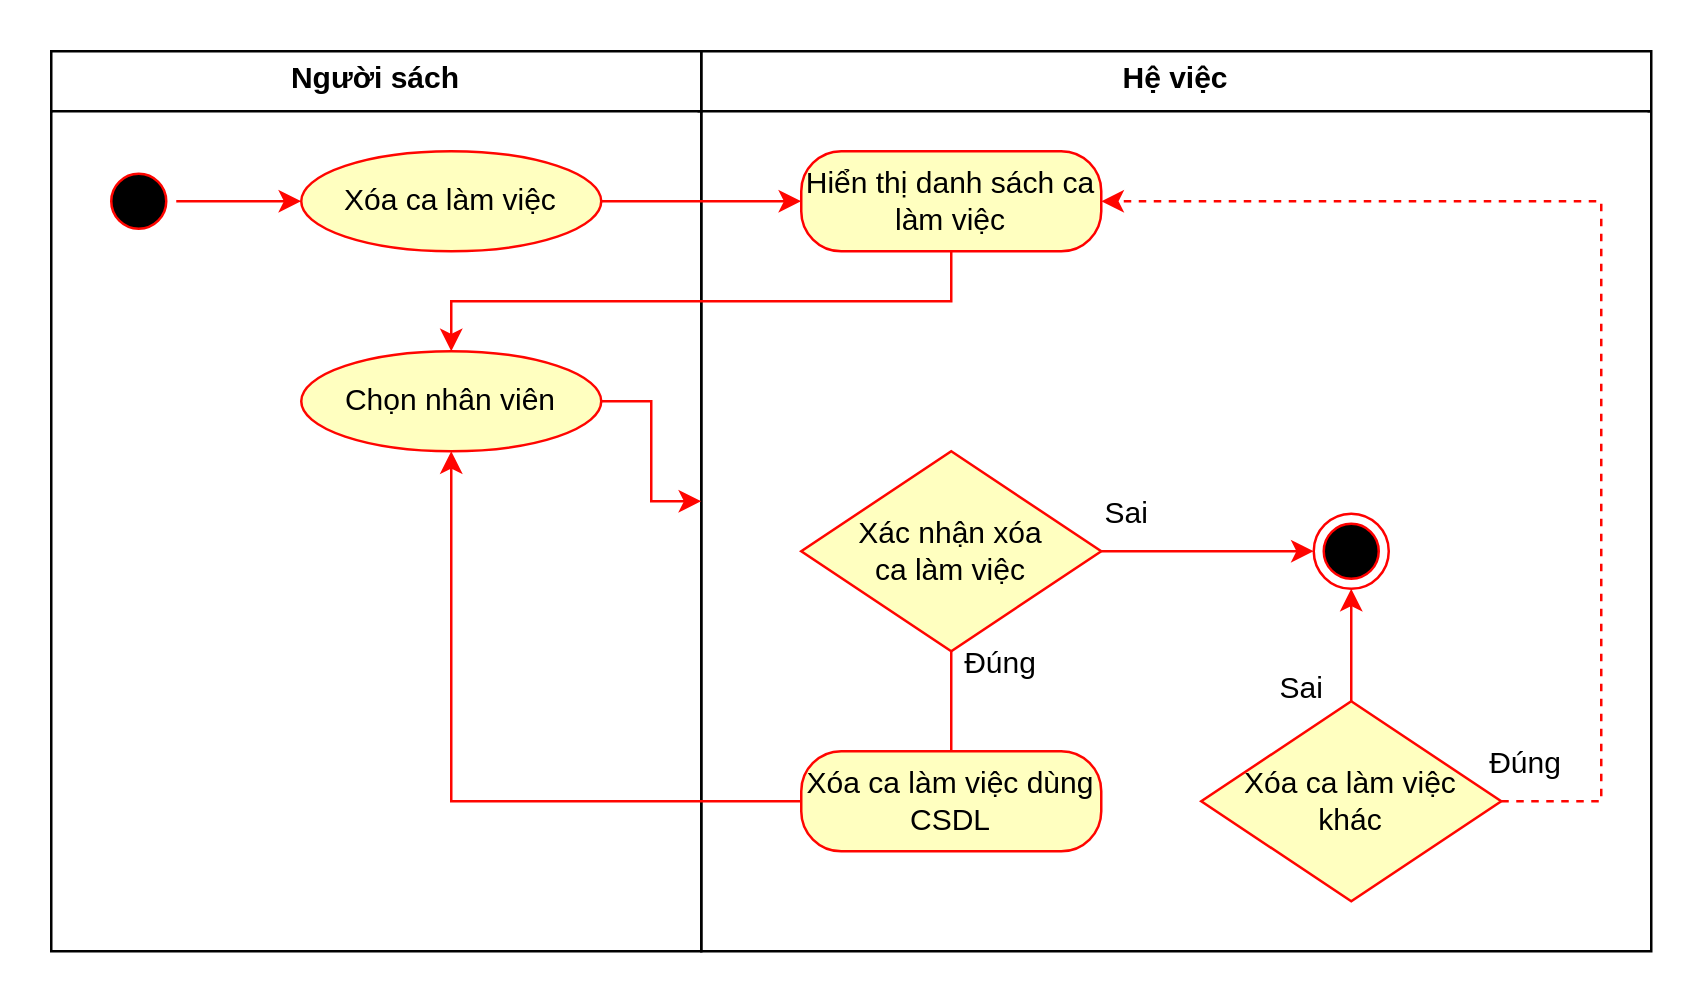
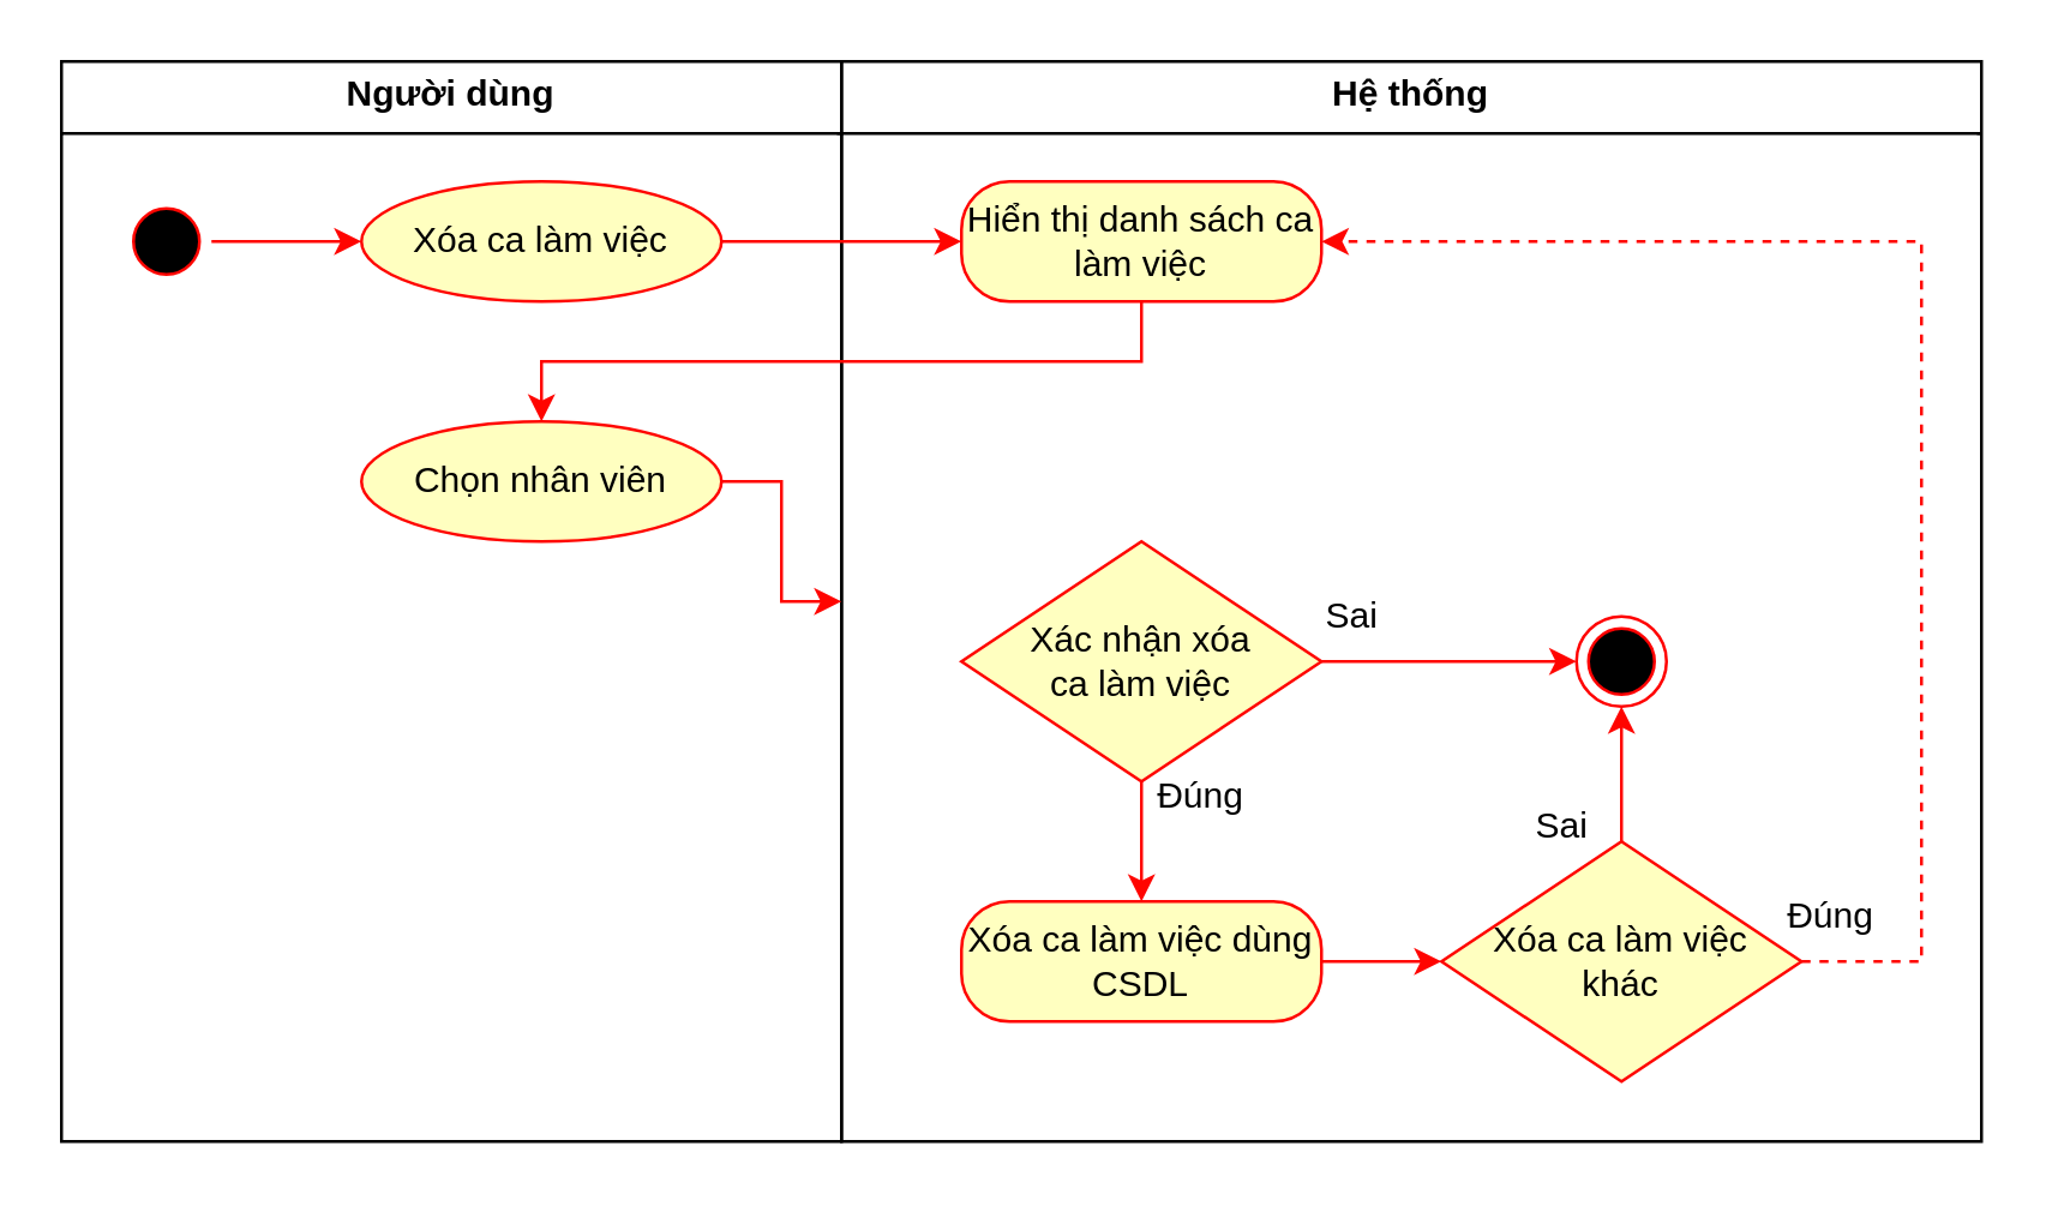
  <mxCell id="0" />
  <mxCell id="1" parent="0" />
- <mxCell id="2" value="&lt;p style=&quot;margin:0px;margin-top:4px;text-align:center;&quot;&gt;&lt;b&gt;Hệ việc&lt;/b&gt;&lt;/p&gt;&lt;hr size=&quot;1&quot; style=&quot;border-style:solid;&quot;&gt;&lt;div style=&quot;height:2px;&quot;&gt;&lt;/div&gt;" style="verticalAlign=top;align=left;overflow=fill;html=1;whiteSpace=wrap;" vertex="1" parent="1"><mxGeometry x="280" width="380" height="360" as="geometry" y="20" /></mxCell>
- <mxCell id="3" value="&lt;p style=&quot;margin:0px;margin-top:4px;text-align:center;&quot;&gt;&lt;b&gt;Người sách&lt;/b&gt;&lt;/p&gt;&lt;hr size=&quot;1&quot; style=&quot;border-style:solid;&quot;&gt;&lt;div style=&quot;height:2px;&quot;&gt;&lt;/div&gt;" style="verticalAlign=top;align=left;overflow=fill;html=1;whiteSpace=wrap;" vertex="1" parent="1"><mxGeometry width="260" height="360" as="geometry" x="20" y="20" /></mxCell>
+ <mxCell id="2" value="&lt;p style=&quot;margin:0px;margin-top:4px;text-align:center;&quot;&gt;&lt;b&gt;Hệ thống&lt;/b&gt;&lt;/p&gt;&lt;hr size=&quot;1&quot; style=&quot;border-style:solid;&quot;&gt;&lt;div style=&quot;height:2px;&quot;&gt;&lt;/div&gt;" style="verticalAlign=top;align=left;overflow=fill;html=1;whiteSpace=wrap;" vertex="1" parent="1"><mxGeometry x="280" width="380" height="360" as="geometry" y="20" /></mxCell>
+ <mxCell id="3" value="&lt;p style=&quot;margin:0px;margin-top:4px;text-align:center;&quot;&gt;&lt;b&gt;Người dùng&lt;/b&gt;&lt;/p&gt;&lt;hr size=&quot;1&quot; style=&quot;border-style:solid;&quot;&gt;&lt;div style=&quot;height:2px;&quot;&gt;&lt;/div&gt;" style="verticalAlign=top;align=left;overflow=fill;html=1;whiteSpace=wrap;" vertex="1" parent="1"><mxGeometry width="260" height="360" as="geometry" x="20" y="20" /></mxCell>
  <mxCell id="4" value="" style="ellipse;html=1;shape=startState;fillColor=#000000;strokeColor=#FF0500;" vertex="1" parent="1"><mxGeometry x="40" y="65" width="30" height="30" as="geometry" /></mxCell>
  <mxCell id="5" value="" style="edgeStyle=orthogonalEdgeStyle;rounded=0;orthogonalLoop=1;jettySize=auto;html=1;strokeColor=#FF0500;" edge="1" parent="1" source="4" target="7"><mxGeometry relative="1" as="geometry" /></mxCell>
  <mxCell id="6" value="" style="edgeStyle=orthogonalEdgeStyle;rounded=0;orthogonalLoop=1;jettySize=auto;html=1;strokeColor=#FF0500;" edge="1" parent="1" source="7"><mxGeometry relative="1" as="geometry"><mxPoint x="320" y="80" as="targetPoint" /></mxGeometry></mxCell>
  <mxCell id="7" value="Xóa ca làm việc" style="ellipse;whiteSpace=wrap;html=1;arcSize=40;fontColor=#000000;fillColor=#ffffc0;strokeColor=#FF0500;" vertex="1" parent="1"><mxGeometry x="120" y="60" width="120" height="40" as="geometry" /></mxCell>
  <mxCell id="8" style="edgeStyle=orthogonalEdgeStyle;rounded=0;orthogonalLoop=1;jettySize=auto;html=1;entryX=0.5;entryY=0;entryDx=0;entryDy=0;strokeColor=#FF0500;" edge="1" parent="1" target="10"><mxGeometry relative="1" as="geometry"><Array as="points"><mxPoint x="380" y="120" /><mxPoint x="180" y="120" /></Array><mxPoint x="380" y="100" as="sourcePoint" /></mxGeometry></mxCell>
  <mxCell id="9" style="edgeStyle=orthogonalEdgeStyle;rounded=0;orthogonalLoop=1;jettySize=auto;html=1;strokeColor=#FF0500;" edge="1" parent="1" source="10" target="2"><mxGeometry relative="1" as="geometry" /></mxCell>
  <mxCell id="10" value="Chọn nhân viên" style="ellipse;whiteSpace=wrap;html=1;arcSize=40;fontColor=#000000;fillColor=#ffffc0;strokeColor=#FF0500;" vertex="1" parent="1"><mxGeometry x="120" y="140" width="120" height="40" as="geometry" /></mxCell>
  <mxCell id="11" value="Hiển thị danh sách ca làm việc" style="rounded=1;whiteSpace=wrap;html=1;arcSize=40;fontColor=#000000;fillColor=#ffffc0;strokeColor=#ff0000;" vertex="1" parent="1"><mxGeometry x="320" y="60" width="120" height="40" as="geometry" /></mxCell>
- <mxCell id="12" value="" style="edgeStyle=orthogonalEdgeStyle;rounded=0;orthogonalLoop=1;jettySize=auto;html=1;strokeColor=#FF0500;endArrow=none;" edge="1" parent="1" source="14" target="16"><mxGeometry relative="1" as="geometry" /></mxCell>
+ <mxCell id="12" value="" style="edgeStyle=orthogonalEdgeStyle;rounded=0;orthogonalLoop=1;jettySize=auto;html=1;strokeColor=#FF0500;" edge="1" parent="1" source="14" target="16"><mxGeometry relative="1" as="geometry" /></mxCell>
  <mxCell id="13" value="" style="edgeStyle=orthogonalEdgeStyle;rounded=0;orthogonalLoop=1;jettySize=auto;html=1;strokeColor=#FF0500;" edge="1" parent="1" source="14" target="20"><mxGeometry relative="1" as="geometry" /></mxCell>
  <mxCell id="14" value="Xác nhận xóa&lt;br&gt;&lt;div&gt;ca làm việc&lt;/div&gt;" style="rhombus;whiteSpace=wrap;html=1;fontColor=#000000;fillColor=#ffffc0;strokeColor=#FF0500;" vertex="1" parent="1"><mxGeometry x="320" y="180" width="120" height="80" as="geometry" /></mxCell>
- <mxCell id="15" value="" style="edgeStyle=orthogonalEdgeStyle;rounded=0;orthogonalLoop=1;jettySize=auto;html=1;strokeColor=#FF0500;" edge="1" parent="1" source="16" target="10"><mxGeometry relative="1" as="geometry" /></mxCell>
+ <mxCell id="15" value="" style="edgeStyle=orthogonalEdgeStyle;rounded=0;orthogonalLoop=1;jettySize=auto;html=1;strokeColor=#FF0500;" edge="1" parent="1" source="16" target="19"><mxGeometry relative="1" as="geometry" /></mxCell>
  <mxCell id="16" value="Xóa ca làm việc dùng CSDL" style="rounded=1;whiteSpace=wrap;html=1;arcSize=40;fontColor=#000000;fillColor=#ffffc0;strokeColor=#FF0500;" vertex="1" parent="1"><mxGeometry x="320" y="300" width="120" height="40" as="geometry" /></mxCell>
  <mxCell id="17" value="" style="edgeStyle=orthogonalEdgeStyle;rounded=0;orthogonalLoop=1;jettySize=auto;html=1;strokeColor=#FF0500;" edge="1" parent="1" source="19" target="20"><mxGeometry relative="1" as="geometry" /></mxCell>
  <mxCell id="18" style="edgeStyle=orthogonalEdgeStyle;rounded=0;orthogonalLoop=1;jettySize=auto;html=1;entryX=1;entryY=0.5;entryDx=0;entryDy=0;strokeColor=#FF0500;dashed=1;" edge="1" parent="1" source="19" target="11"><mxGeometry relative="1" as="geometry"><Array as="points"><mxPoint x="640" y="320" /><mxPoint x="640" y="80" /></Array><mxPoint x="600" y="80" as="targetPoint" /></mxGeometry></mxCell>
  <mxCell id="19" value="Xóa ca làm việc&lt;div&gt;khác&lt;/div&gt;" style="rhombus;whiteSpace=wrap;html=1;fontColor=#000000;fillColor=#ffffc0;strokeColor=#FF0500;" vertex="1" parent="1"><mxGeometry x="480" y="280" width="120" height="80" as="geometry" /></mxCell>
  <mxCell id="20" value="" style="ellipse;html=1;shape=endState;fillColor=#000000;strokeColor=#ff0000;" vertex="1" parent="1"><mxGeometry x="525" y="205" width="30" height="30" as="geometry" /></mxCell>
  <mxCell id="21" value="Đúng" style="text;html=1;align=center;verticalAlign=middle;whiteSpace=wrap;rounded=0;fontFamily=Helvetica;fontSize=12;fontColor=#000000;" vertex="1" parent="1"><mxGeometry x="370" y="250" width="60" height="30" as="geometry" /></mxCell>
  <mxCell id="22" value="Đúng" style="text;html=1;align=center;verticalAlign=middle;whiteSpace=wrap;rounded=0;fontFamily=Helvetica;fontSize=12;fontColor=#000000;" vertex="1" parent="1"><mxGeometry x="580" y="290" width="60" height="30" as="geometry" /></mxCell>
  <mxCell id="23" value="Sai" style="text;html=1;align=center;verticalAlign=middle;resizable=0;points=[];autosize=1;strokeColor=none;fillColor=none;" vertex="1" parent="1"><mxGeometry x="430" y="190" width="40" height="30" as="geometry" /></mxCell>
  <mxCell id="24" value="Sai" style="text;html=1;align=center;verticalAlign=middle;resizable=0;points=[];autosize=1;strokeColor=none;fillColor=none;" vertex="1" parent="1"><mxGeometry x="500" y="260" width="40" height="30" as="geometry" /></mxCell>
